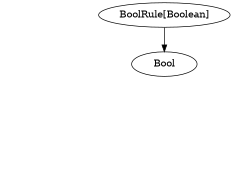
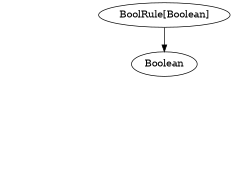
  digraph {
    splines=true
    node [style=invis]
    edge [style=invis]
    n1 [label="BoolRule[Boolean]" style=""]
    n2 [label="Rule[Boolean]"]
-   Bool [style=""]
+   Bool [label=Boolean style=""]
    And
    Equals
    n6 [label="Rule[Int]"]
    n1 -> n2
    n1 -> Bool [style=""]
    n2 -> And
    n2 -> Equals
    And -> n1
    And -> n2
    Equals -> n6
  }
